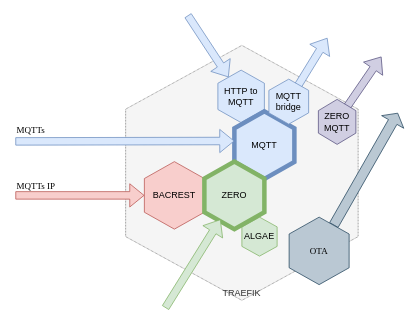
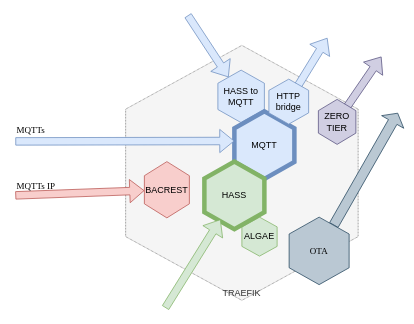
  <mxCell id="0" />
  <mxCell id="1" parent="0" />
  <mxCell id="2" value="TRAEFIK" style="shape=hexagon;perimeter=hexagonPerimeter2;whiteSpace=wrap;html=1;direction=south;fillColor=#f5f5f5;strokeColor=#666666;fontColor=#333333;dashed=1;dashPattern=1 1;verticalAlign=bottom;" vertex="1" parent="1"><mxGeometry x="167" y="60" width="310" height="340" as="geometry" /></mxCell>
- <mxCell id="3" value="HTTP to MQTT" style="shape=hexagon;perimeter=hexagonPerimeter2;whiteSpace=wrap;html=1;direction=south;fillColor=#dae8fc;strokeColor=#6c8ebf;" vertex="1" parent="1"><mxGeometry x="290" y="93" width="62" height="70" as="geometry" /></mxCell>
- <mxCell id="4" value="BACREST" style="shape=hexagon;perimeter=hexagonPerimeter2;whiteSpace=wrap;html=1;direction=south;fillColor=#f8cecc;strokeColor=#b85450;" vertex="1" parent="1"><mxGeometry x="192" y="215" width="80" height="90" as="geometry" /></mxCell>
+ <mxCell id="3" value="HASS to MQTT" style="shape=hexagon;perimeter=hexagonPerimeter2;whiteSpace=wrap;html=1;direction=south;fillColor=#dae8fc;strokeColor=#6c8ebf;" vertex="1" parent="1"><mxGeometry x="290" y="93" width="62" height="70" as="geometry" /></mxCell>
+ <mxCell id="4" value="BACREST" style="shape=hexagon;perimeter=hexagonPerimeter2;whiteSpace=wrap;html=1;direction=south;fillColor=#f8cecc;strokeColor=#b85450;" vertex="1" parent="1"><mxGeometry x="192" y="215" width="60" height="75" as="geometry" /></mxCell>
  <mxCell id="5" value="ALGAE" style="shape=hexagon;perimeter=hexagonPerimeter2;whiteSpace=wrap;html=1;direction=south;fillColor=#d5e8d4;strokeColor=#82b366;" vertex="1" parent="1"><mxGeometry x="322" y="289" width="47" height="52" as="geometry" /></mxCell>
  <mxCell id="6" value="MQTT" style="shape=hexagon;perimeter=hexagonPerimeter2;whiteSpace=wrap;html=1;direction=south;fillColor=#dae8fc;strokeColor=#6c8ebf;strokeWidth=6;" vertex="1" parent="1"><mxGeometry x="312" y="148" width="80" height="90" as="geometry" /></mxCell>
- <mxCell id="7" value="ZERO" style="shape=hexagon;perimeter=hexagonPerimeter2;whiteSpace=wrap;html=1;direction=south;fillColor=#d5e8d4;strokeColor=#82b366;strokeWidth=6;" vertex="1" parent="1"><mxGeometry x="272" y="215" width="80" height="90" as="geometry" /></mxCell>
+ <mxCell id="7" value="HASS" style="shape=hexagon;perimeter=hexagonPerimeter2;whiteSpace=wrap;html=1;direction=south;fillColor=#d5e8d4;strokeColor=#82b366;strokeWidth=6;" vertex="1" parent="1"><mxGeometry x="272" y="215" width="80" height="90" as="geometry" /></mxCell>
  <mxCell id="8" value="" style="shape=flexArrow;endArrow=classic;html=1;fillColor=#d0cee2;strokeColor=#56517e;" edge="1" parent="1"><mxGeometry width="50" height="50" relative="1" as="geometry"><mxPoint x="458" y="148" as="sourcePoint" /><mxPoint x="508" y="75" as="targetPoint" /></mxGeometry></mxCell>
  <mxCell id="9" value="" style="shape=flexArrow;endArrow=classic;html=1;fillColor=#bac8d3;strokeColor=#23445d;width=13;endSize=4.15;" edge="1" parent="1" source="13"><mxGeometry width="50" height="50" relative="1" as="geometry"><mxPoint x="460" y="248" as="sourcePoint" /><mxPoint x="530" y="150" as="targetPoint" /></mxGeometry></mxCell>
  <mxCell id="10" value="" style="shape=flexArrow;endArrow=classic;html=1;fillColor=#dae8fc;strokeColor=#6c8ebf;" edge="1" parent="1"><mxGeometry width="50" height="50" relative="1" as="geometry"><mxPoint x="393" y="120" as="sourcePoint" /><mxPoint x="436" y="50" as="targetPoint" /></mxGeometry></mxCell>
- <mxCell id="11" value="&lt;div&gt;MQTT&lt;/div&gt;&lt;div&gt;bridge&lt;br&gt;&lt;/div&gt;" style="shape=hexagon;perimeter=hexagonPerimeter2;whiteSpace=wrap;html=1;direction=south;fillColor=#dae8fc;strokeColor=#6c8ebf;" vertex="1" parent="1"><mxGeometry x="358" y="105" width="53" height="60" as="geometry" /></mxCell>
- <mxCell id="12" value="&lt;div&gt;ZERO&lt;/div&gt;&lt;div&gt;MQTT&lt;/div&gt;" style="shape=hexagon;perimeter=hexagonPerimeter2;whiteSpace=wrap;html=1;direction=south;fillColor=#d0cee2;strokeColor=#56517e;" vertex="1" parent="1"><mxGeometry x="424" y="132" width="50" height="60" as="geometry" /></mxCell>
+ <mxCell id="11" value="&lt;div&gt;HTTP&lt;/div&gt;&lt;div&gt;bridge&lt;br&gt;&lt;/div&gt;" style="shape=hexagon;perimeter=hexagonPerimeter2;whiteSpace=wrap;html=1;direction=south;fillColor=#dae8fc;strokeColor=#6c8ebf;" vertex="1" parent="1"><mxGeometry x="358" y="105" width="53" height="60" as="geometry" /></mxCell>
+ <mxCell id="12" value="&lt;div&gt;ZERO&lt;/div&gt;&lt;div&gt;TIER&lt;/div&gt;" style="shape=hexagon;perimeter=hexagonPerimeter2;whiteSpace=wrap;html=1;direction=south;fillColor=#d0cee2;strokeColor=#56517e;" vertex="1" parent="1"><mxGeometry x="424" y="132" width="50" height="60" as="geometry" /></mxCell>
  <mxCell id="13" value="OTA" style="shape=hexagon;perimeter=hexagonPerimeter2;whiteSpace=wrap;html=1;direction=south;fillColor=#bac8d3;strokeColor=#23445d;fontFamily=Verdana;" vertex="1" parent="1"><mxGeometry x="385" y="289" width="80" height="90" as="geometry" /></mxCell>
  <mxCell id="14" value="" style="shape=flexArrow;endArrow=classic;html=1;fillColor=#dae8fc;strokeColor=#6c8ebf;" edge="1" parent="1" target="3"><mxGeometry width="50" height="50" relative="1" as="geometry"><mxPoint x="250" as="sourcePoint" y="20" /><mxPoint x="413" y="-10" as="targetPoint" /></mxGeometry></mxCell>
  <mxCell id="15" value="" style="shape=flexArrow;endArrow=classic;html=1;fillColor=#f8cecc;strokeColor=#b85450;" edge="1" parent="1" target="4"><mxGeometry width="50" height="50" relative="1" as="geometry"><mxPoint x="20" y="260" as="sourcePoint" /><mxPoint x="119.928" y="303.121" as="targetPoint" /></mxGeometry></mxCell>
  <mxCell id="16" value="" style="shape=flexArrow;endArrow=classic;html=1;fillColor=#dae8fc;strokeColor=#6c8ebf;" edge="1" parent="1"><mxGeometry width="50" height="50" relative="1" as="geometry"><mxPoint x="20" y="188" as="sourcePoint" /><mxPoint x="312" y="187.5" as="targetPoint" /></mxGeometry></mxCell>
  <mxCell id="17" value="" style="shape=flexArrow;endArrow=classic;html=1;fillColor=#d5e8d4;strokeColor=#82b366;" edge="1" parent="1"><mxGeometry width="50" height="50" relative="1" as="geometry"><mxPoint x="220" y="410" as="sourcePoint" /><mxPoint x="293.5" y="292" as="targetPoint" /></mxGeometry></mxCell>
  <mxCell id="18" value="MQTTs IP" style="text;html=1;resizable=0;points=[];autosize=1;align=left;verticalAlign=top;spacingTop=-4;fontFamily=Verdana;" vertex="1" parent="1"><mxGeometry x="20" y="238" width="80" height="20" as="geometry" /></mxCell>
  <mxCell id="19" value="MQTTs" style="text;html=1;resizable=0;points=[];autosize=1;align=left;verticalAlign=top;spacingTop=-4;fontFamily=Verdana;" vertex="1" parent="1"><mxGeometry x="20" y="163" width="60" height="20" as="geometry" /></mxCell>
